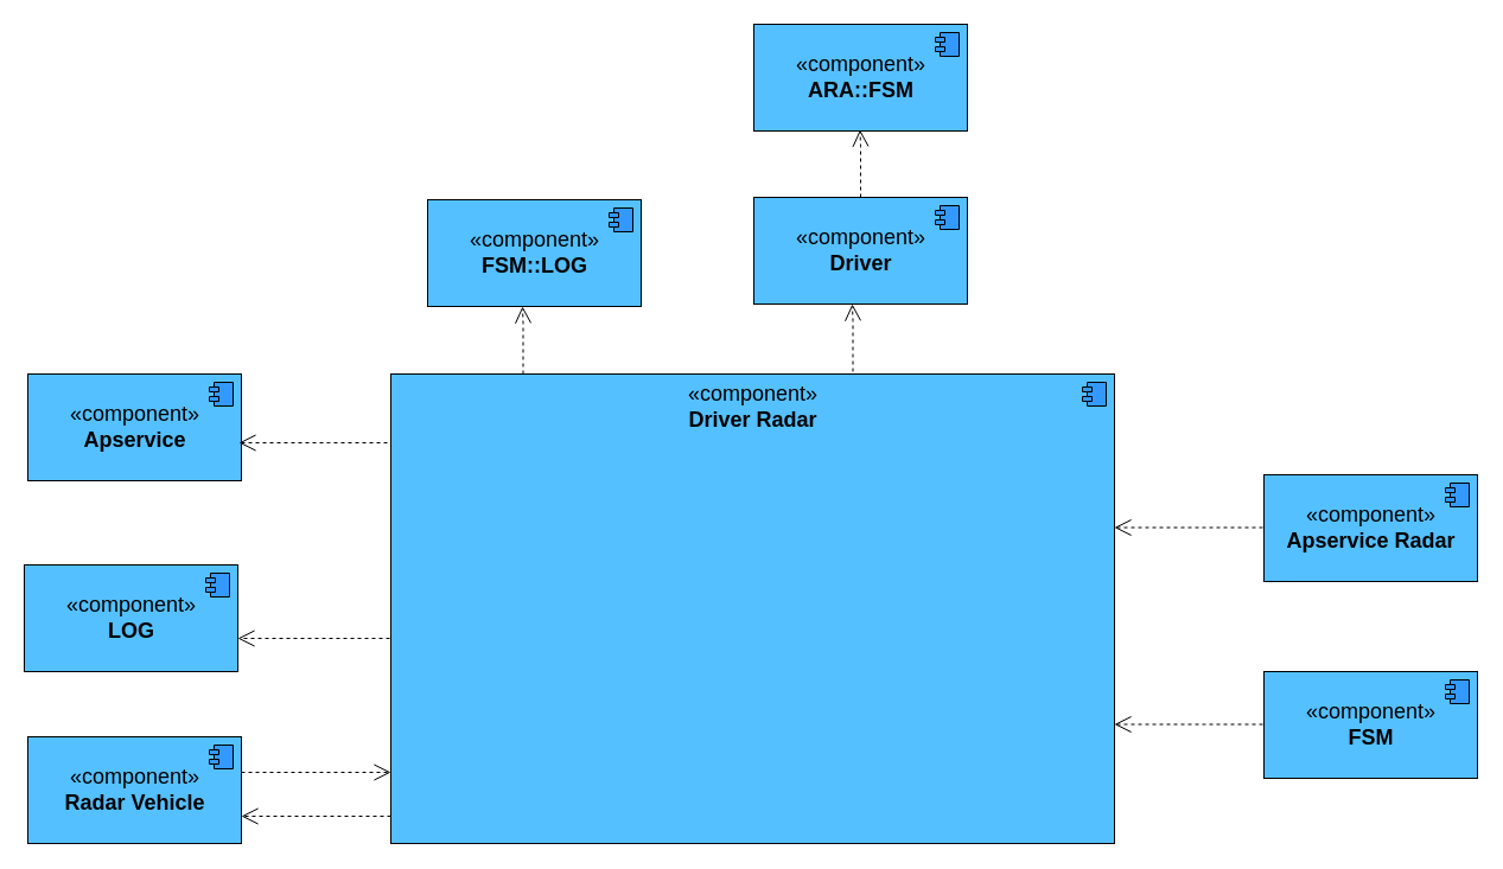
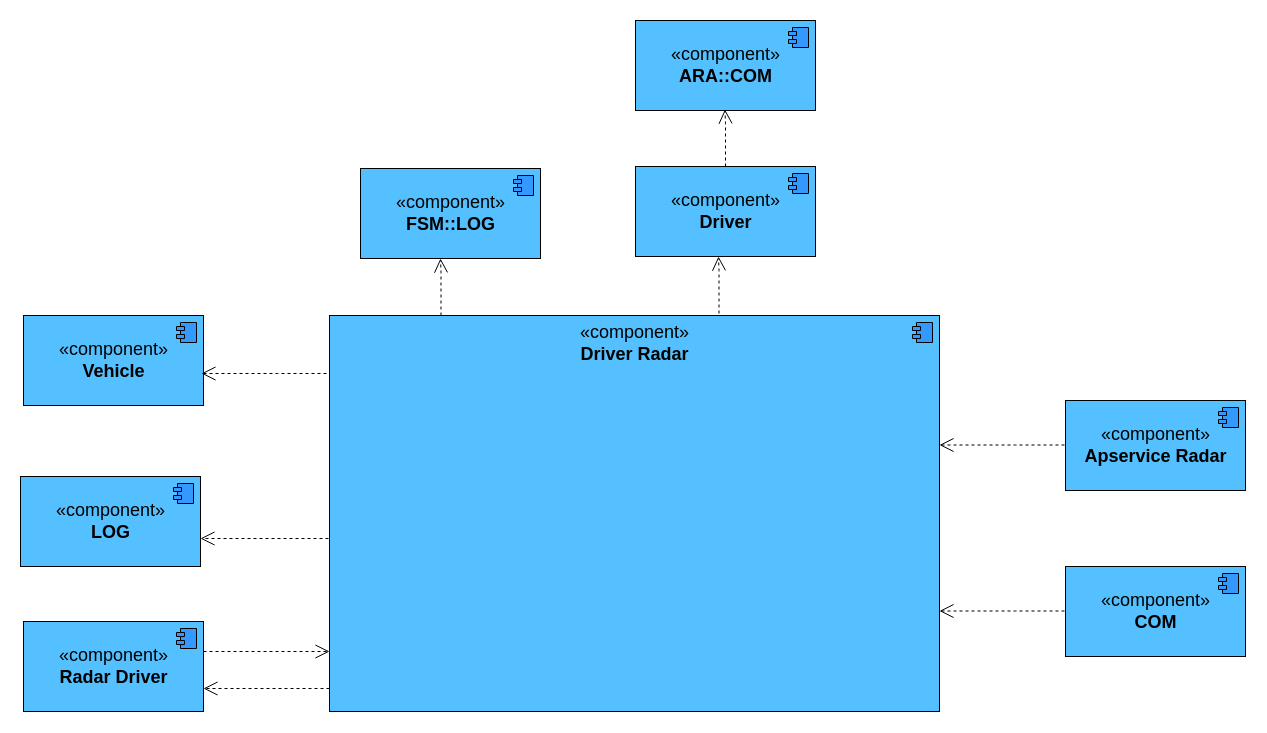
  <mxCell id="0" />
  <mxCell id="1" parent="0" />
  <mxCell id="2" value="&lt;font style=&quot;font-size: 18px&quot;&gt;«component»&lt;br&gt;&lt;/font&gt;&lt;b style=&quot;font-size: 18px&quot;&gt;Driver Radar&lt;br&gt;&lt;/b&gt;" style="html=1;dropTarget=0;fillColor=#54C0FF;verticalAlign=top;" vertex="1" parent="1"><mxGeometry x="329" y="315" width="610" height="396" as="geometry" /></mxCell>
  <mxCell id="3" value="" style="shape=module;jettyWidth=8;jettyHeight=4;fillColor=#3399FF;" vertex="1" parent="2"><mxGeometry x="1" width="20" height="20" relative="1" as="geometry"><mxPoint x="-27" y="7" as="offset" /></mxGeometry></mxCell>
  <mxCell id="4" value="«component»&lt;br&gt;&lt;b&gt;Apservice Radar&lt;/b&gt;" style="html=1;dropTarget=0;fontSize=18;fillColor=#54C0FF;" vertex="1" parent="1"><mxGeometry x="1065" y="400" width="180" height="90" as="geometry" /></mxCell>
  <mxCell id="5" value="" style="shape=module;jettyWidth=8;jettyHeight=4;fontSize=18;fillColor=#3399FF;" vertex="1" parent="4"><mxGeometry x="1" width="20" height="20" relative="1" as="geometry"><mxPoint x="-27" y="7" as="offset" /></mxGeometry></mxCell>
  <mxCell id="6" value="«component»&lt;br&gt;&lt;b&gt;LOG&lt;/b&gt;" style="html=1;dropTarget=0;fontSize=18;fillColor=#54C0FF;" vertex="1" parent="1"><mxGeometry x="20" y="476" width="180" height="90" as="geometry" /></mxCell>
  <mxCell id="7" value="" style="shape=module;jettyWidth=8;jettyHeight=4;fontSize=18;fillColor=#3399FF;" vertex="1" parent="6"><mxGeometry x="1" width="20" height="20" relative="1" as="geometry"><mxPoint x="-27" y="7" as="offset" /></mxGeometry></mxCell>
- <mxCell id="8" value="«component»&lt;br&gt;&lt;b&gt;FSM&lt;/b&gt;" style="html=1;dropTarget=0;fontSize=18;fillColor=#54C0FF;" vertex="1" parent="1"><mxGeometry x="1065" y="566" width="180" height="90" as="geometry" /></mxCell>
+ <mxCell id="8" value="«component»&lt;br&gt;&lt;b&gt;COM&lt;/b&gt;" style="html=1;dropTarget=0;fontSize=18;fillColor=#54C0FF;" vertex="1" parent="1"><mxGeometry x="1065" y="566" width="180" height="90" as="geometry" /></mxCell>
  <mxCell id="9" value="" style="shape=module;jettyWidth=8;jettyHeight=4;fontSize=18;fillColor=#3399FF;" vertex="1" parent="8"><mxGeometry x="1" width="20" height="20" relative="1" as="geometry"><mxPoint x="-27" y="7" as="offset" /></mxGeometry></mxCell>
- <mxCell id="10" value="«component»&lt;br&gt;&lt;b&gt;Apservice&lt;/b&gt;" style="html=1;dropTarget=0;fontSize=18;fillColor=#54C0FF;" vertex="1" parent="1"><mxGeometry x="23" y="315" width="180" height="90" as="geometry" /></mxCell>
+ <mxCell id="10" value="«component»&lt;br&gt;&lt;b&gt;Vehicle&lt;/b&gt;" style="html=1;dropTarget=0;fontSize=18;fillColor=#54C0FF;" vertex="1" parent="1"><mxGeometry x="23" y="315" width="180" height="90" as="geometry" /></mxCell>
  <mxCell id="11" value="" style="shape=module;jettyWidth=8;jettyHeight=4;fontSize=18;fillColor=#3399FF;" vertex="1" parent="10"><mxGeometry x="1" width="20" height="20" relative="1" as="geometry"><mxPoint x="-27" y="7" as="offset" /></mxGeometry></mxCell>
  <mxCell id="12" value="«component»&lt;br&gt;&lt;b&gt;FSM::LOG&lt;/b&gt;" style="html=1;dropTarget=0;fontSize=18;fillColor=#54C0FF;" vertex="1" parent="1"><mxGeometry x="360" y="168" width="180" height="90" as="geometry" /></mxCell>
  <mxCell id="13" value="" style="shape=module;jettyWidth=8;jettyHeight=4;fontSize=18;fillColor=#3399FF;" vertex="1" parent="12"><mxGeometry x="1" width="20" height="20" relative="1" as="geometry"><mxPoint x="-27" y="7" as="offset" /></mxGeometry></mxCell>
  <mxCell id="14" value="«component»&lt;br&gt;&lt;b&gt;Driver&lt;/b&gt;" style="html=1;dropTarget=0;fontSize=18;fillColor=#54C0FF;" vertex="1" parent="1"><mxGeometry x="635" y="166" width="180" height="90" as="geometry" /></mxCell>
  <mxCell id="15" value="" style="shape=module;jettyWidth=8;jettyHeight=4;fontSize=18;fillColor=#3399FF;" vertex="1" parent="14"><mxGeometry x="1" width="20" height="20" relative="1" as="geometry"><mxPoint x="-27" y="7" as="offset" /></mxGeometry></mxCell>
- <mxCell id="16" value="«component»&lt;br&gt;&lt;b&gt;ARA::FSM&lt;/b&gt;" style="html=1;dropTarget=0;fontSize=18;fillColor=#54C0FF;" vertex="1" parent="1"><mxGeometry x="635" y="20" width="180" height="90" as="geometry" /></mxCell>
+ <mxCell id="16" value="«component»&lt;br&gt;&lt;b&gt;ARA::COM&lt;/b&gt;" style="html=1;dropTarget=0;fontSize=18;fillColor=#54C0FF;" vertex="1" parent="1"><mxGeometry x="635" y="20" width="180" height="90" as="geometry" /></mxCell>
  <mxCell id="17" value="" style="shape=module;jettyWidth=8;jettyHeight=4;fontSize=18;fillColor=#3399FF;" vertex="1" parent="16"><mxGeometry x="1" width="20" height="20" relative="1" as="geometry"><mxPoint x="-27" y="7" as="offset" /></mxGeometry></mxCell>
  <mxCell id="18" value="" style="endArrow=open;endSize=12;dashed=1;html=1;rounded=0;fontSize=18;" edge="1" parent="1"><mxGeometry width="160" relative="1" as="geometry"><mxPoint x="326" y="373" as="sourcePoint" /><mxPoint x="201" y="373" as="targetPoint" /><Array as="points"><mxPoint x="277" y="373" /></Array></mxGeometry></mxCell>
  <mxCell id="19" value="" style="endArrow=open;endSize=12;dashed=1;html=1;rounded=0;fontSize=18;" edge="1" parent="1"><mxGeometry width="160" relative="1" as="geometry"><mxPoint x="328" y="538" as="sourcePoint" /><mxPoint x="200" y="538" as="targetPoint" /></mxGeometry></mxCell>
  <mxCell id="20" value="" style="endArrow=open;endSize=12;dashed=1;html=1;rounded=0;fontSize=18;" edge="1" parent="1"><mxGeometry width="160" relative="1" as="geometry"><mxPoint x="1064" y="444.5" as="sourcePoint" /><mxPoint x="939" y="444.5" as="targetPoint" /><Array as="points"><mxPoint x="1015" y="444.5" /></Array></mxGeometry></mxCell>
  <mxCell id="21" value="" style="endArrow=open;endSize=12;dashed=1;html=1;rounded=0;fontSize=18;" edge="1" parent="1"><mxGeometry width="160" relative="1" as="geometry"><mxPoint x="1064" y="610.5" as="sourcePoint" /><mxPoint x="939" y="610.5" as="targetPoint" /><Array as="points"><mxPoint x="1015" y="610.5" /></Array></mxGeometry></mxCell>
  <mxCell id="22" value="" style="endArrow=open;endSize=12;dashed=1;html=1;rounded=0;fontSize=18;" edge="1" parent="1"><mxGeometry width="160" relative="1" as="geometry"><mxPoint x="440.5" y="315" as="sourcePoint" /><mxPoint x="440" y="258" as="targetPoint" /><Array as="points"><mxPoint x="440.5" y="272" /></Array></mxGeometry></mxCell>
  <mxCell id="23" value="" style="endArrow=open;endSize=12;dashed=1;html=1;rounded=0;fontSize=18;" edge="1" parent="1"><mxGeometry width="160" relative="1" as="geometry"><mxPoint x="718.5" y="313" as="sourcePoint" /><mxPoint x="718" y="256" as="targetPoint" /><Array as="points"><mxPoint x="718.5" y="270" /></Array></mxGeometry></mxCell>
  <mxCell id="24" value="" style="endArrow=open;endSize=12;dashed=1;html=1;rounded=0;fontSize=18;" edge="1" parent="1"><mxGeometry width="160" relative="1" as="geometry"><mxPoint x="725" y="166" as="sourcePoint" /><mxPoint x="724.5" y="109" as="targetPoint" /><Array as="points"><mxPoint x="725" y="123" /></Array></mxGeometry></mxCell>
- <mxCell id="25" value="«component»&lt;br&gt;&lt;b&gt;Radar Vehicle&lt;/b&gt;" style="html=1;dropTarget=0;fontSize=18;fillColor=#54C0FF;" vertex="1" parent="1"><mxGeometry x="23" y="621" width="180" height="90" as="geometry" /></mxCell>
+ <mxCell id="25" value="«component»&lt;br&gt;&lt;b&gt;Radar Driver&lt;/b&gt;" style="html=1;dropTarget=0;fontSize=18;fillColor=#54C0FF;" vertex="1" parent="1"><mxGeometry x="23" y="621" width="180" height="90" as="geometry" /></mxCell>
  <mxCell id="26" value="" style="shape=module;jettyWidth=8;jettyHeight=4;fontSize=18;fillColor=#3399FF;" vertex="1" parent="25"><mxGeometry x="1" width="20" height="20" relative="1" as="geometry"><mxPoint x="-27" y="7" as="offset" /></mxGeometry></mxCell>
  <mxCell id="27" value="" style="endArrow=open;endSize=12;dashed=1;html=1;rounded=0;fontSize=18;" edge="1" parent="1"><mxGeometry width="160" relative="1" as="geometry"><mxPoint x="203" y="651" as="sourcePoint" /><mxPoint x="329" y="651" as="targetPoint" /><Array as="points" /></mxGeometry></mxCell>
  <mxCell id="28" value="" style="endArrow=open;endSize=12;dashed=1;html=1;rounded=0;fontSize=18;" edge="1" parent="1"><mxGeometry width="160" relative="1" as="geometry"><mxPoint x="329" y="688" as="sourcePoint" /><mxPoint x="203" y="688" as="targetPoint" /></mxGeometry></mxCell>
